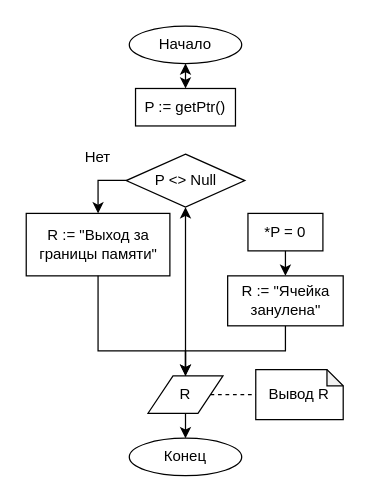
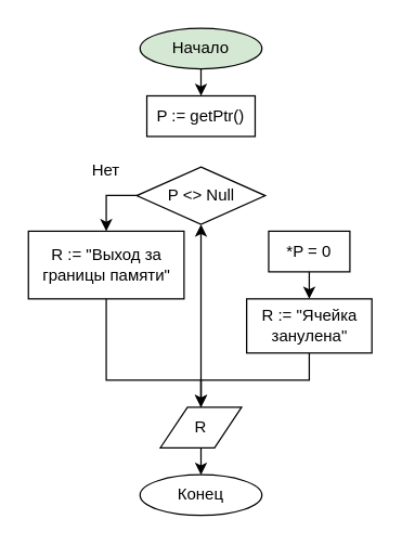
  <mxCell id="0" />
  <mxCell id="1" parent="0" />
- <mxCell id="2" value="Начало" style="ellipse;whiteSpace=wrap;html=1;" vertex="1" parent="1"><mxGeometry x="103" y="20" width="90" height="30" as="geometry" /></mxCell>
+ <mxCell id="2" value="Начало" style="ellipse;whiteSpace=wrap;html=1;fillColor=#d5e8d4;" vertex="1" parent="1"><mxGeometry x="103" y="20" width="90" height="30" as="geometry" /></mxCell>
  <mxCell id="3" value="Конец" style="ellipse;whiteSpace=wrap;html=1;" vertex="1" parent="1"><mxGeometry x="103" y="350" width="90" height="30" as="geometry" /></mxCell>
- <mxCell id="4" value="Вывод R" style="shape=note;whiteSpace=wrap;html=1;backgroundOutline=1;darkOpacity=0.05;size=13;" vertex="1" parent="1"><mxGeometry x="204.25" y="295" width="70" height="40" as="geometry" /></mxCell>
- <mxCell id="5" value="" style="endArrow=none;dashed=1;html=1;strokeWidth=1;rounded=0;" edge="1" parent="1" source="16" target="4"><mxGeometry width="50" height="50" relative="1" as="geometry"><mxPoint x="149.25" y="30" as="sourcePoint" /><mxPoint x="233" y="285" as="targetPoint" /></mxGeometry></mxCell>
- <mxCell id="6" value="" style="endArrow=classic;html=1;rounded=0;strokeWidth=1;startArrow=classic;startFill=1;" edge="1" parent="1" source="13" target="2"><mxGeometry width="50" height="50" relative="1" as="geometry"><mxPoint x="148" y="70" as="sourcePoint" /><mxPoint x="253" y="340" as="targetPoint" /></mxGeometry></mxCell>
+ <mxCell id="6" value="" style="endArrow=none;html=1;rounded=0;strokeWidth=1;startArrow=classic;startFill=1;" edge="1" parent="1" source="13" target="2"><mxGeometry width="50" height="50" relative="1" as="geometry"><mxPoint x="148" y="70" as="sourcePoint" /><mxPoint x="253" y="340" as="targetPoint" /></mxGeometry></mxCell>
  <mxCell id="7" value="P &amp;lt;&amp;gt; Null" style="rhombus;whiteSpace=wrap;html=1;" vertex="1" parent="1"><mxGeometry x="100.5" y="122.5" width="95" height="42.5" as="geometry" /></mxCell>
  <mxCell id="8" value="R := &quot;Выход за границы памяти&quot;" style="rounded=0;whiteSpace=wrap;html=1;" vertex="1" parent="1"><mxGeometry x="20.5" y="170" width="115" height="50" as="geometry" /></mxCell>
  <mxCell id="9" value="" style="endArrow=none;html=1;rounded=0;strokeWidth=1;endFill=0;startArrow=classic;startFill=1;" edge="1" parent="1" source="8" target="7"><mxGeometry width="50" height="50" relative="1" as="geometry"><mxPoint x="158" y="132.5" as="sourcePoint" /><mxPoint x="158" y="102.5" as="targetPoint" /><Array as="points"><mxPoint x="78" y="143.5" /></Array></mxGeometry></mxCell>
  <mxCell id="10" value="" style="endArrow=none;html=1;rounded=0;strokeWidth=1;startArrow=classic;startFill=1;entryX=0.5;entryY=1;entryDx=0;entryDy=0;" edge="1" parent="1" source="16" target="8"><mxGeometry width="50" height="50" relative="1" as="geometry"><mxPoint x="148" y="252.5" as="sourcePoint" /><mxPoint x="158" y="102.5" as="targetPoint" /><Array as="points"><mxPoint x="148" y="280" /><mxPoint x="78" y="280" /></Array></mxGeometry></mxCell>
  <mxCell id="11" value="" style="endArrow=none;html=1;rounded=0;strokeWidth=1;startArrow=classic;startFill=1;" edge="1" parent="1" source="3" target="16"><mxGeometry width="50" height="50" relative="1" as="geometry"><mxPoint x="143" y="365" as="sourcePoint" /><mxPoint x="58" y="335" as="targetPoint" /></mxGeometry></mxCell>
  <mxCell id="12" value="Нет" style="text;html=1;strokeColor=none;fillColor=none;align=center;verticalAlign=middle;whiteSpace=wrap;rounded=0;" vertex="1" parent="1"><mxGeometry x="48" y="110" width="60" height="30" as="geometry" /></mxCell>
  <mxCell id="13" value="P := getPtr()" style="rounded=0;whiteSpace=wrap;html=1;" vertex="1" parent="1"><mxGeometry x="108" y="70" width="80" height="30" as="geometry" /></mxCell>
  <mxCell id="14" value="*P = 0" style="rounded=0;whiteSpace=wrap;html=1;" vertex="1" parent="1"><mxGeometry x="198" y="170" width="60" height="30" as="geometry" /></mxCell>
  <mxCell id="15" value="" style="endArrow=none;html=1;rounded=0;strokeWidth=1;startArrow=classic;startFill=1;" edge="1" parent="1" source="16" target="18"><mxGeometry width="50" height="50" relative="1" as="geometry"><mxPoint x="236" y="350" as="sourcePoint" /><mxPoint x="236.571" y="320" as="targetPoint" /><Array as="points"><mxPoint x="148" y="280" /><mxPoint x="228" y="280" /></Array></mxGeometry></mxCell>
  <mxCell id="16" value="R" style="shape=parallelogram;perimeter=parallelogramPerimeter;whiteSpace=wrap;html=1;fixedSize=1;rounded=0;" vertex="1" parent="1"><mxGeometry x="118" y="300" width="60" height="30" as="geometry" /></mxCell>
  <mxCell id="17" value="" style="endArrow=none;html=1;rounded=0;strokeWidth=1;startArrow=classic;startFill=1;" edge="1" parent="1" source="7" target="16"><mxGeometry width="50" height="50" relative="1" as="geometry"><mxPoint x="284.684" y="102.474" as="sourcePoint" /><mxPoint x="148" y="140" as="targetPoint" /></mxGeometry></mxCell>
  <mxCell id="18" value="R := &quot;Ячейка занулена&quot;" style="rounded=0;whiteSpace=wrap;html=1;" vertex="1" parent="1"><mxGeometry x="181.75" y="220" width="92.5" height="40" as="geometry" /></mxCell>
  <mxCell id="19" value="" style="endArrow=none;html=1;rounded=0;strokeWidth=1;startArrow=classic;startFill=1;" edge="1" parent="1" source="18" target="14"><mxGeometry width="50" height="50" relative="1" as="geometry"><mxPoint x="158" y="132.5" as="sourcePoint" /><mxPoint x="158" y="60" as="targetPoint" /></mxGeometry></mxCell>
